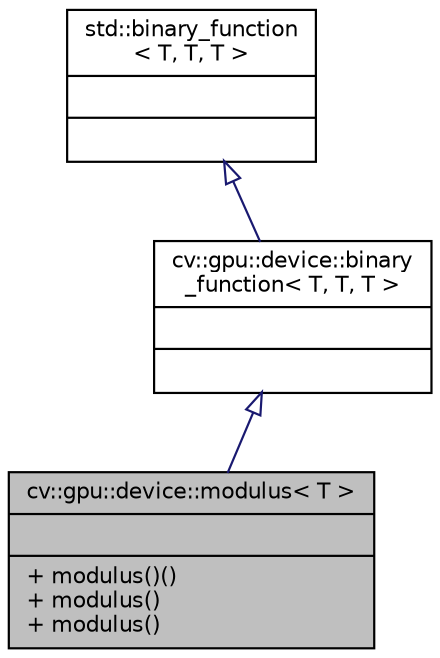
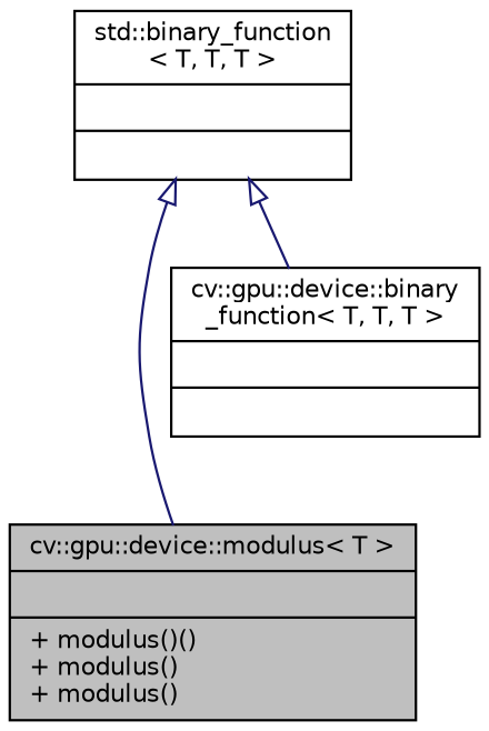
  digraph {
    node [color=black fillcolor=white fontname=Helvetica fontsize=10 shape=record style=filled]
    edge [arrowtail=onormal color=midnightblue dir=back fontname=Helvetica fontsize=10 labelfontname=Helvetica labelfontsize=10 style=solid]
    n1 [fillcolor=grey75 fontcolor=black height=0.2 label="{cv::gpu::device::modulus\< T \>\n||+ modulus()()\l+ modulus()\l+ modulus()\l}" width=0.4]
    n2 [height=0.2 label="{cv::gpu::device::binary\l_function\< T, T, T \>\n||}" width=0.4]
    n3 [height=0.2 label="{std::binary_function\l\< T, T, T \>\n||}" width=0.4]
-   n2 -> n1
+   n3 -> n1
    n3 -> n2
  }
